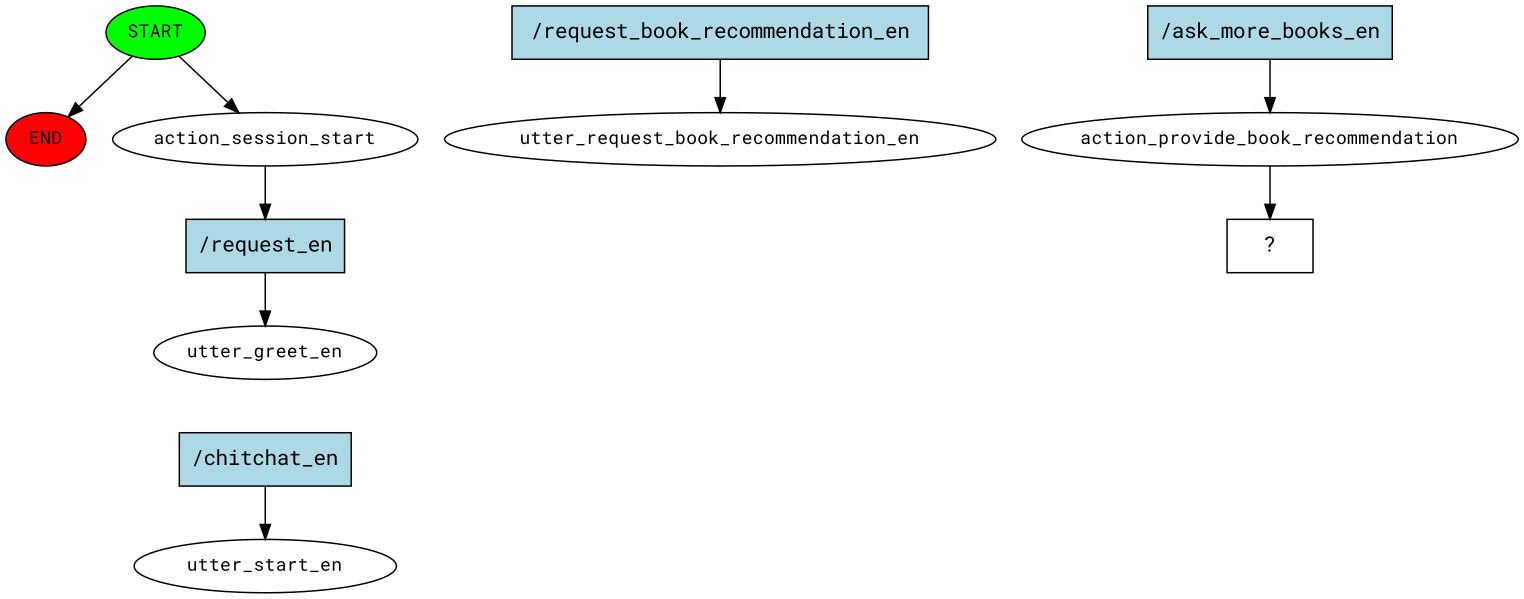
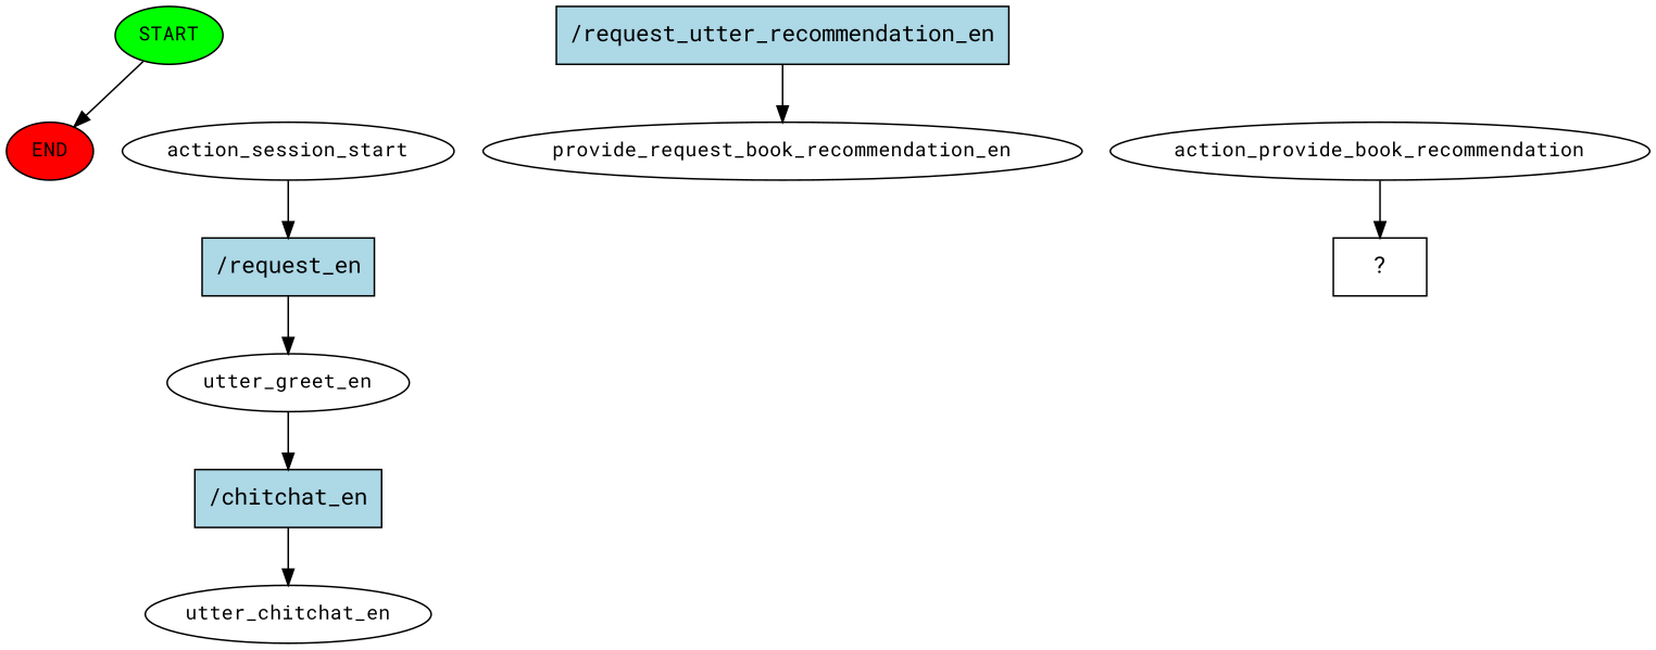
  digraph {
    fontname="Roboto Mono"
    node [fontname="Roboto Mono" fontsize=12]
    edge [fontname="Roboto Mono"]
    n1 [fillcolor=green label=START style=filled]
    n2 [fillcolor=red label=END style=filled]
    n3 [label=action_session_start]
    n4 [fillcolor=lightblue label="/request_en" shape=rect style=filled fontsize=""]
    n5 [label=utter_greet_en]
    n6 [fillcolor=lightblue label="/chitchat_en" shape=rect style=filled fontsize=""]
-   n7 [label=utter_start_en]
-   n8 [fillcolor=lightblue label="/request_book_recommendation_en" shape=rect style=filled fontsize=""]
-   n9 [label=utter_request_book_recommendation_en]
+   n7 [label=utter_chitchat_en]
+   n8 [fillcolor=lightblue label="/request_utter_recommendation_en" shape=rect style=filled fontsize=""]
+   n9 [label=provide_request_book_recommendation_en]
    n10 [label=action_provide_book_recommendation]
    n11 [label="  ?  " shape=rect fontsize=""]
-   n12 [fillcolor=lightblue label="/ask_more_books_en" shape=rect style=filled fontsize=""]
    n1 -> n2
-   n1 -> n3
    n3 -> n4
    n4 -> n5
+   n5 -> n6
    n6 -> n7
    n8 -> n9
    n10 -> n11
-   n12 -> n10
  }
